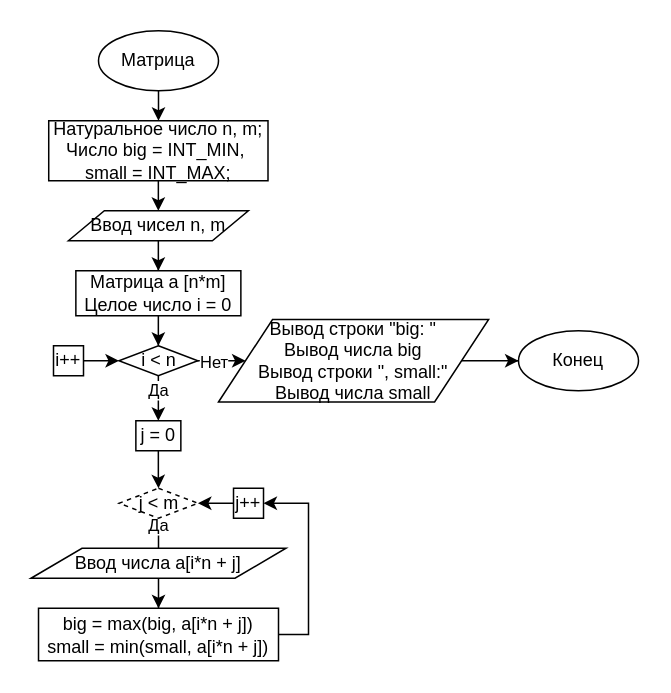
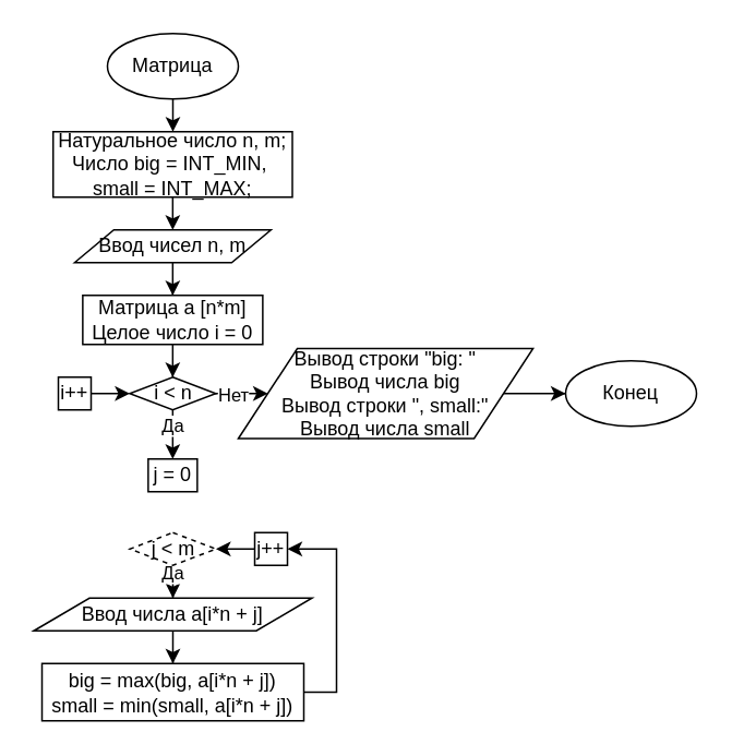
  <mxCell id="0" />
  <mxCell id="1" parent="0" />
  <mxCell id="2" style="edgeStyle=orthogonalEdgeStyle;rounded=0;orthogonalLoop=1;jettySize=auto;html=1;entryX=0.5;entryY=0;entryDx=0;entryDy=0;" edge="1" parent="1" source="3" target="5"><mxGeometry relative="1" as="geometry" /></mxCell>
  <mxCell id="3" value="Матрица" style="ellipse;whiteSpace=wrap;html=1;" vertex="1" parent="1"><mxGeometry x="65" y="20" width="80" height="40" as="geometry" /></mxCell>
  <mxCell id="4" style="edgeStyle=orthogonalEdgeStyle;rounded=0;orthogonalLoop=1;jettySize=auto;html=1;entryX=0.5;entryY=0;entryDx=0;entryDy=0;" edge="1" parent="1" source="5"><mxGeometry relative="1" as="geometry"><mxPoint x="105" y="140" as="targetPoint" /></mxGeometry></mxCell>
  <mxCell id="5" value="&lt;div&gt;Натуральное число n, m;&lt;/div&gt;&lt;div&gt;Число big = INT_MIN,&amp;nbsp;&lt;/div&gt;&lt;div&gt;small = INT_MAX;&lt;/div&gt;" style="rounded=0;whiteSpace=wrap;html=1;" vertex="1" parent="1"><mxGeometry x="31.82" y="80" width="146.18" height="40" as="geometry" /></mxCell>
  <mxCell id="6" value="Конец" style="ellipse;whiteSpace=wrap;html=1;" vertex="1" parent="1"><mxGeometry x="345" y="220" width="80" height="40" as="geometry" /></mxCell>
  <mxCell id="7" style="edgeStyle=orthogonalEdgeStyle;rounded=0;orthogonalLoop=1;jettySize=auto;html=1;" edge="1" parent="1" source="11" target="23"><mxGeometry relative="1" as="geometry" /></mxCell>
  <mxCell id="8" value="Да" style="edgeLabel;html=1;align=center;verticalAlign=middle;resizable=0;points=[];" vertex="1" connectable="0" parent="7"><mxGeometry x="-0.891" relative="1" as="geometry"><mxPoint x="0.01" y="7.34" as="offset" /></mxGeometry></mxCell>
  <mxCell id="9" style="edgeStyle=orthogonalEdgeStyle;rounded=0;orthogonalLoop=1;jettySize=auto;html=1;entryX=0;entryY=0.5;entryDx=0;entryDy=0;" edge="1" parent="1" source="11" target="17"><mxGeometry relative="1" as="geometry" /></mxCell>
  <mxCell id="10" value="Нет" style="edgeLabel;html=1;align=center;verticalAlign=middle;resizable=0;points=[];" vertex="1" connectable="0" parent="9"><mxGeometry x="-0.752" relative="1" as="geometry"><mxPoint as="offset" /></mxGeometry></mxCell>
  <mxCell id="11" value="i &amp;lt; n" style="rhombus;whiteSpace=wrap;html=1;" vertex="1" parent="1"><mxGeometry x="78.61" y="230" width="52.59" height="20" as="geometry" /></mxCell>
  <mxCell id="12" style="edgeStyle=orthogonalEdgeStyle;rounded=0;orthogonalLoop=1;jettySize=auto;html=1;entryX=0;entryY=0.5;entryDx=0;entryDy=0;" edge="1" parent="1" source="13" target="11"><mxGeometry relative="1" as="geometry" /></mxCell>
  <mxCell id="13" value="i++" style="rounded=0;whiteSpace=wrap;html=1;" vertex="1" parent="1"><mxGeometry x="35" y="230" width="20" height="20" as="geometry" /></mxCell>
  <mxCell id="14" style="edgeStyle=orthogonalEdgeStyle;rounded=0;orthogonalLoop=1;jettySize=auto;html=1;entryX=1;entryY=0.5;entryDx=0;entryDy=0;" edge="1" parent="1" source="15" target="27"><mxGeometry relative="1" as="geometry"><Array as="points"><mxPoint x="205" y="423" /><mxPoint x="205" y="335" /></Array></mxGeometry></mxCell>
  <mxCell id="15" value="&lt;div&gt;&lt;span&gt;big = max(big, a[i*n + j])&lt;/span&gt;&lt;/div&gt;&lt;div&gt;&lt;span&gt;small = min(small, a[i*n + j])&lt;/span&gt;&lt;/div&gt;" style="rounded=0;whiteSpace=wrap;html=1;" vertex="1" parent="1"><mxGeometry x="25.01" y="405" width="159.99" height="35" as="geometry" /></mxCell>
  <mxCell id="16" style="edgeStyle=orthogonalEdgeStyle;rounded=0;orthogonalLoop=1;jettySize=auto;html=1;entryX=0;entryY=0.5;entryDx=0;entryDy=0;" edge="1" parent="1" source="17" target="6"><mxGeometry relative="1" as="geometry" /></mxCell>
  <mxCell id="17" value="Вывод строки &quot;big:&amp;nbsp;&quot;&lt;br&gt;Вывод числа&amp;nbsp;big&lt;br&gt;Вывод строки &quot;, small:&quot;&lt;br&gt;Вывод числа&amp;nbsp;small" style="shape=parallelogram;perimeter=parallelogramPerimeter;whiteSpace=wrap;html=1;" vertex="1" parent="1"><mxGeometry x="145" y="212.5" width="180.09" height="55" as="geometry" /></mxCell>
  <mxCell id="18" style="edgeStyle=orthogonalEdgeStyle;rounded=0;orthogonalLoop=1;jettySize=auto;html=1;entryX=0.5;entryY=0;entryDx=0;entryDy=0;" edge="1" parent="1" source="19" target="21"><mxGeometry relative="1" as="geometry" /></mxCell>
  <mxCell id="19" value="Ввод чисел n, m" style="shape=parallelogram;perimeter=parallelogramPerimeter;whiteSpace=wrap;html=1;" vertex="1" parent="1"><mxGeometry x="44.91" y="140" width="120" height="20" as="geometry" /></mxCell>
  <mxCell id="20" style="edgeStyle=orthogonalEdgeStyle;rounded=0;orthogonalLoop=1;jettySize=auto;html=1;entryX=0.5;entryY=0;entryDx=0;entryDy=0;" edge="1" parent="1" source="21" target="11"><mxGeometry relative="1" as="geometry" /></mxCell>
  <mxCell id="21" value="Матрица a [n*m]&lt;br&gt;Целое число i = 0" style="rounded=0;whiteSpace=wrap;html=1;" vertex="1" parent="1"><mxGeometry x="49.91" y="180" width="110" height="30" as="geometry" /></mxCell>
- <mxCell id="22" style="edgeStyle=orthogonalEdgeStyle;rounded=0;orthogonalLoop=1;jettySize=auto;html=1;entryX=0.5;entryY=0;entryDx=0;entryDy=0;" edge="1" parent="1" source="23" target="25"><mxGeometry relative="1" as="geometry" /></mxCell>
  <mxCell id="23" value="j = 0" style="rounded=0;whiteSpace=wrap;html=1;" vertex="1" parent="1"><mxGeometry x="89.91" y="280" width="29.99" height="20" as="geometry" /></mxCell>
- <mxCell id="24" value="Да" style="edgeStyle=orthogonalEdgeStyle;rounded=0;orthogonalLoop=1;jettySize=auto;html=1;entryX=0.5;entryY=0;entryDx=0;entryDy=0;endArrow=none;" edge="1" parent="1" source="25" target="29"><mxGeometry x="0.5" relative="1" as="geometry"><mxPoint as="offset" /></mxGeometry></mxCell>
+ <mxCell id="24" value="Да" style="edgeStyle=orthogonalEdgeStyle;rounded=0;orthogonalLoop=1;jettySize=auto;html=1;entryX=0.5;entryY=0;entryDx=0;entryDy=0;" edge="1" parent="1" source="25" target="29"><mxGeometry x="0.5" relative="1" as="geometry"><mxPoint as="offset" /></mxGeometry></mxCell>
  <mxCell id="25" value="j &amp;lt; m" style="rhombus;whiteSpace=wrap;html=1;dashed=1;" vertex="1" parent="1"><mxGeometry x="78.71" y="325" width="52.59" height="20" as="geometry" /></mxCell>
  <mxCell id="26" style="edgeStyle=orthogonalEdgeStyle;rounded=0;orthogonalLoop=1;jettySize=auto;html=1;entryX=1;entryY=0.5;entryDx=0;entryDy=0;" edge="1" parent="1" source="27" target="25"><mxGeometry relative="1" as="geometry" /></mxCell>
  <mxCell id="27" value="j++" style="rounded=0;whiteSpace=wrap;html=1;" vertex="1" parent="1"><mxGeometry x="155.01" y="325" width="20" height="20" as="geometry" /></mxCell>
  <mxCell id="28" style="edgeStyle=orthogonalEdgeStyle;rounded=0;orthogonalLoop=1;jettySize=auto;html=1;entryX=0.5;entryY=0;entryDx=0;entryDy=0;" edge="1" parent="1" source="29" target="15"><mxGeometry relative="1" as="geometry" /></mxCell>
  <mxCell id="29" value="Ввод числа&amp;nbsp;a[i*n + j]" style="shape=parallelogram;perimeter=parallelogramPerimeter;whiteSpace=wrap;html=1;" vertex="1" parent="1"><mxGeometry x="20.01" y="365" width="170" height="20" as="geometry" /></mxCell>
